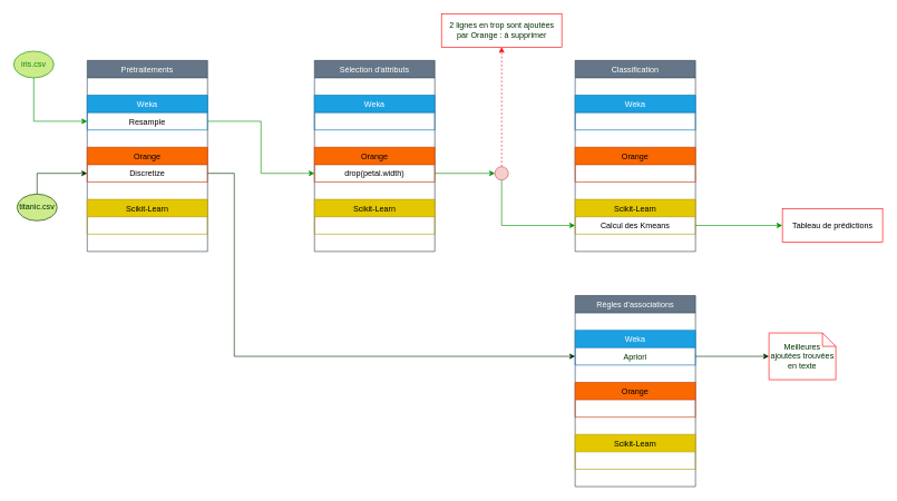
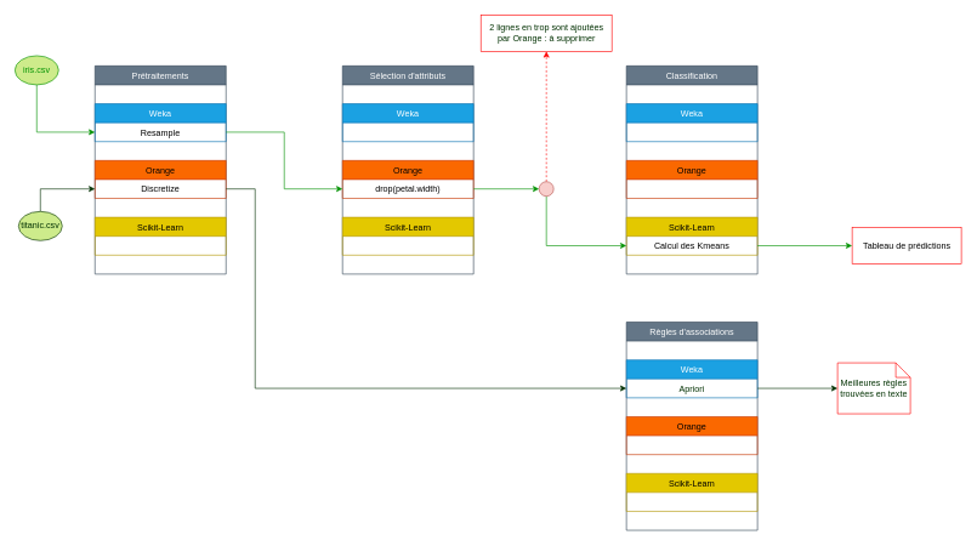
  <mxCell id="0" />
  <mxCell id="1" parent="0" />
  <mxCell id="2" style="edgeStyle=orthogonalEdgeStyle;rounded=0;orthogonalLoop=1;jettySize=auto;html=1;entryX=0;entryY=0.5;entryDx=0;entryDy=0;strokeColor=#009100;" edge="1" parent="1" source="3" target="7"><mxGeometry relative="1" as="geometry" /></mxCell>
  <mxCell id="3" value="iris.csv" style="ellipse;whiteSpace=wrap;html=1;strokeColor=#009100;fillColor=#cdeb8b;fontColor=#009100;" vertex="1" parent="1"><mxGeometry x="20" y="76" width="60" height="40" as="geometry" /></mxCell>
  <mxCell id="4" value="Prétraitements" style="swimlane;fontStyle=0;childLayout=stackLayout;horizontal=1;startSize=26;fillColor=#647687;horizontalStack=0;resizeParent=1;resizeParentMax=0;resizeLast=0;collapsible=1;marginBottom=0;strokeColor=#314354;fontColor=#ffffff;" vertex="1" parent="1"><mxGeometry x="130" y="90" width="180" height="286" as="geometry" /></mxCell>
  <mxCell id="5" value=" " style="text;strokeColor=none;fillColor=none;align=left;verticalAlign=top;spacingLeft=4;spacingRight=4;overflow=hidden;rotatable=0;points=[[0,0.5],[1,0.5]];portConstraint=eastwest;" vertex="1" parent="4"><mxGeometry y="26" width="180" height="26" as="geometry" /></mxCell>
  <mxCell id="6" value="Weka" style="swimlane;fontStyle=0;childLayout=stackLayout;horizontal=1;startSize=26;fillColor=#1ba1e2;horizontalStack=0;resizeParent=1;resizeParentMax=0;resizeLast=0;collapsible=1;marginBottom=0;strokeColor=#006EAF;fontColor=#ffffff;" vertex="1" parent="4"><mxGeometry y="52" width="180" height="52" as="geometry" /></mxCell>
  <mxCell id="7" value="Resample" style="text;strokeColor=none;fillColor=none;align=center;verticalAlign=top;spacingLeft=4;spacingRight=4;overflow=hidden;rotatable=0;points=[[0,0.5],[1,0.5]];portConstraint=eastwest;" vertex="1" parent="6"><mxGeometry y="26" width="180" height="26" as="geometry" /></mxCell>
  <mxCell id="8" value=" " style="text;strokeColor=none;fillColor=none;align=left;verticalAlign=top;spacingLeft=4;spacingRight=4;overflow=hidden;rotatable=0;points=[[0,0.5],[1,0.5]];portConstraint=eastwest;" vertex="1" parent="4"><mxGeometry y="104" width="180" height="26" as="geometry" /></mxCell>
  <mxCell id="9" value="Orange" style="swimlane;fontStyle=0;childLayout=stackLayout;horizontal=1;startSize=26;fillColor=#fa6800;horizontalStack=0;resizeParent=1;resizeParentMax=0;resizeLast=0;collapsible=1;marginBottom=0;strokeColor=#C73500;fontColor=#000000;" vertex="1" parent="4"><mxGeometry y="130" width="180" height="52" as="geometry" /></mxCell>
  <mxCell id="10" value="Discretize" style="text;strokeColor=none;fillColor=none;align=center;verticalAlign=top;spacingLeft=4;spacingRight=4;overflow=hidden;rotatable=0;points=[[0,0.5],[1,0.5]];portConstraint=eastwest;" vertex="1" parent="9"><mxGeometry y="26" width="180" height="26" as="geometry" /></mxCell>
  <mxCell id="11" value=" &#10;" style="text;strokeColor=none;fillColor=none;align=left;verticalAlign=top;spacingLeft=4;spacingRight=4;overflow=hidden;rotatable=0;points=[[0,0.5],[1,0.5]];portConstraint=eastwest;" vertex="1" parent="4"><mxGeometry y="182" width="180" height="26" as="geometry" /></mxCell>
  <mxCell id="12" value="Scikit-Learn" style="swimlane;fontStyle=0;childLayout=stackLayout;horizontal=1;startSize=26;fillColor=#e3c800;horizontalStack=0;resizeParent=1;resizeParentMax=0;resizeLast=0;collapsible=1;marginBottom=0;strokeColor=#B09500;fontColor=#000000;align=center;" vertex="1" parent="4"><mxGeometry y="208" width="180" height="52" as="geometry" /></mxCell>
  <mxCell id="13" value=" &#10;" style="text;strokeColor=none;fillColor=none;align=left;verticalAlign=top;spacingLeft=4;spacingRight=4;overflow=hidden;rotatable=0;points=[[0,0.5],[1,0.5]];portConstraint=eastwest;" vertex="1" parent="4"><mxGeometry y="260" width="180" height="26" as="geometry" /></mxCell>
  <mxCell id="14" value="Sélection d'attributs" style="swimlane;fontStyle=0;childLayout=stackLayout;horizontal=1;startSize=26;fillColor=#647687;horizontalStack=0;resizeParent=1;resizeParentMax=0;resizeLast=0;collapsible=1;marginBottom=0;strokeColor=#314354;fontColor=#ffffff;" vertex="1" parent="1"><mxGeometry x="470" y="90" width="180" height="286" as="geometry" /></mxCell>
  <mxCell id="15" value=" " style="text;strokeColor=none;fillColor=none;align=left;verticalAlign=top;spacingLeft=4;spacingRight=4;overflow=hidden;rotatable=0;points=[[0,0.5],[1,0.5]];portConstraint=eastwest;" vertex="1" parent="14"><mxGeometry y="26" width="180" height="26" as="geometry" /></mxCell>
  <mxCell id="16" value="Weka" style="swimlane;fontStyle=0;childLayout=stackLayout;horizontal=1;startSize=26;fillColor=#1ba1e2;horizontalStack=0;resizeParent=1;resizeParentMax=0;resizeLast=0;collapsible=1;marginBottom=0;strokeColor=#006EAF;fontColor=#ffffff;" vertex="1" parent="14"><mxGeometry y="52" width="180" height="52" as="geometry" /></mxCell>
  <mxCell id="17" value=" " style="text;strokeColor=none;fillColor=none;align=left;verticalAlign=top;spacingLeft=4;spacingRight=4;overflow=hidden;rotatable=0;points=[[0,0.5],[1,0.5]];portConstraint=eastwest;" vertex="1" parent="14"><mxGeometry y="104" width="180" height="26" as="geometry" /></mxCell>
  <mxCell id="18" value="Orange" style="swimlane;fontStyle=0;childLayout=stackLayout;horizontal=1;startSize=26;fillColor=#fa6800;horizontalStack=0;resizeParent=1;resizeParentMax=0;resizeLast=0;collapsible=1;marginBottom=0;strokeColor=#C73500;fontColor=#000000;" vertex="1" parent="14"><mxGeometry y="130" width="180" height="52" as="geometry" /></mxCell>
  <mxCell id="19" value="drop(petal.width)" style="text;strokeColor=none;fillColor=none;align=center;verticalAlign=top;spacingLeft=4;spacingRight=4;overflow=hidden;rotatable=0;points=[[0,0.5],[1,0.5]];portConstraint=eastwest;" vertex="1" parent="18"><mxGeometry y="26" width="180" height="26" as="geometry" /></mxCell>
  <mxCell id="20" value=" &#10;" style="text;strokeColor=none;fillColor=none;align=left;verticalAlign=top;spacingLeft=4;spacingRight=4;overflow=hidden;rotatable=0;points=[[0,0.5],[1,0.5]];portConstraint=eastwest;" vertex="1" parent="14"><mxGeometry y="182" width="180" height="26" as="geometry" /></mxCell>
  <mxCell id="21" value="Scikit-Learn" style="swimlane;fontStyle=0;childLayout=stackLayout;horizontal=1;startSize=26;fillColor=#e3c800;horizontalStack=0;resizeParent=1;resizeParentMax=0;resizeLast=0;collapsible=1;marginBottom=0;strokeColor=#B09500;fontColor=#000000;" vertex="1" parent="14"><mxGeometry y="208" width="180" height="52" as="geometry" /></mxCell>
  <mxCell id="22" value=" &#10;" style="text;strokeColor=none;fillColor=none;align=left;verticalAlign=top;spacingLeft=4;spacingRight=4;overflow=hidden;rotatable=0;points=[[0,0.5],[1,0.5]];portConstraint=eastwest;" vertex="1" parent="14"><mxGeometry y="260" width="180" height="26" as="geometry" /></mxCell>
  <mxCell id="23" value="Classification" style="swimlane;fontStyle=0;childLayout=stackLayout;horizontal=1;startSize=26;fillColor=#647687;horizontalStack=0;resizeParent=1;resizeParentMax=0;resizeLast=0;collapsible=1;marginBottom=0;strokeColor=#314354;fontColor=#ffffff;" vertex="1" parent="1"><mxGeometry x="860" y="90" width="180" height="286" as="geometry" /></mxCell>
  <mxCell id="24" value=" " style="text;strokeColor=none;fillColor=none;align=left;verticalAlign=top;spacingLeft=4;spacingRight=4;overflow=hidden;rotatable=0;points=[[0,0.5],[1,0.5]];portConstraint=eastwest;" vertex="1" parent="23"><mxGeometry y="26" width="180" height="26" as="geometry" /></mxCell>
  <mxCell id="25" value="Weka" style="swimlane;fontStyle=0;childLayout=stackLayout;horizontal=1;startSize=26;fillColor=#1ba1e2;horizontalStack=0;resizeParent=1;resizeParentMax=0;resizeLast=0;collapsible=1;marginBottom=0;strokeColor=#006EAF;fontColor=#ffffff;" vertex="1" parent="23"><mxGeometry y="52" width="180" height="52" as="geometry" /></mxCell>
  <mxCell id="26" value=" " style="text;strokeColor=none;fillColor=none;align=left;verticalAlign=top;spacingLeft=4;spacingRight=4;overflow=hidden;rotatable=0;points=[[0,0.5],[1,0.5]];portConstraint=eastwest;" vertex="1" parent="23"><mxGeometry y="104" width="180" height="26" as="geometry" /></mxCell>
  <mxCell id="27" value="Orange" style="swimlane;fontStyle=0;childLayout=stackLayout;horizontal=1;startSize=26;fillColor=#fa6800;horizontalStack=0;resizeParent=1;resizeParentMax=0;resizeLast=0;collapsible=1;marginBottom=0;strokeColor=#C73500;fontColor=#000000;" vertex="1" parent="23"><mxGeometry y="130" width="180" height="52" as="geometry" /></mxCell>
  <mxCell id="28" value=" &#10;" style="text;strokeColor=none;fillColor=none;align=left;verticalAlign=top;spacingLeft=4;spacingRight=4;overflow=hidden;rotatable=0;points=[[0,0.5],[1,0.5]];portConstraint=eastwest;" vertex="1" parent="23"><mxGeometry y="182" width="180" height="26" as="geometry" /></mxCell>
  <mxCell id="29" value="Scikit-Learn" style="swimlane;fontStyle=0;childLayout=stackLayout;horizontal=1;startSize=26;fillColor=#e3c800;horizontalStack=0;resizeParent=1;resizeParentMax=0;resizeLast=0;collapsible=1;marginBottom=0;strokeColor=#B09500;fontColor=#000000;" vertex="1" parent="23"><mxGeometry y="208" width="180" height="52" as="geometry" /></mxCell>
  <mxCell id="30" value="Calcul des Kmeans" style="text;strokeColor=none;fillColor=none;align=center;verticalAlign=top;spacingLeft=4;spacingRight=4;overflow=hidden;rotatable=0;points=[[0,0.5],[1,0.5]];portConstraint=eastwest;" vertex="1" parent="29"><mxGeometry y="26" width="180" height="26" as="geometry" /></mxCell>
  <mxCell id="31" value=" &#10;" style="text;strokeColor=none;fillColor=none;align=left;verticalAlign=top;spacingLeft=4;spacingRight=4;overflow=hidden;rotatable=0;points=[[0,0.5],[1,0.5]];portConstraint=eastwest;" vertex="1" parent="23"><mxGeometry y="260" width="180" height="26" as="geometry" /></mxCell>
  <mxCell id="32" value="Règles d'associations" style="swimlane;fontStyle=0;childLayout=stackLayout;horizontal=1;startSize=26;fillColor=#647687;horizontalStack=0;resizeParent=1;resizeParentMax=0;resizeLast=0;collapsible=1;marginBottom=0;strokeColor=#314354;fontColor=#ffffff;" vertex="1" parent="1"><mxGeometry x="860" y="442" width="180" height="286" as="geometry" /></mxCell>
  <mxCell id="33" value=" " style="text;strokeColor=none;fillColor=none;align=left;verticalAlign=top;spacingLeft=4;spacingRight=4;overflow=hidden;rotatable=0;points=[[0,0.5],[1,0.5]];portConstraint=eastwest;" vertex="1" parent="32"><mxGeometry y="26" width="180" height="26" as="geometry" /></mxCell>
  <mxCell id="34" value="Weka" style="swimlane;fontStyle=0;childLayout=stackLayout;horizontal=1;startSize=26;fillColor=#1ba1e2;horizontalStack=0;resizeParent=1;resizeParentMax=0;resizeLast=0;collapsible=1;marginBottom=0;strokeColor=#006EAF;fontColor=#ffffff;" vertex="1" parent="32"><mxGeometry y="52" width="180" height="52" as="geometry" /></mxCell>
  <mxCell id="35" value="Apriori" style="text;align=center;fontStyle=0;verticalAlign=middle;spacingLeft=3;spacingRight=3;strokeColor=none;rotatable=0;points=[[0,0.5],[1,0.5]];portConstraint=eastwest;fontColor=#003000;" vertex="1" parent="34"><mxGeometry y="26" width="180" height="26" as="geometry" /></mxCell>
  <mxCell id="36" value=" " style="text;strokeColor=none;fillColor=none;align=left;verticalAlign=top;spacingLeft=4;spacingRight=4;overflow=hidden;rotatable=0;points=[[0,0.5],[1,0.5]];portConstraint=eastwest;" vertex="1" parent="32"><mxGeometry y="104" width="180" height="26" as="geometry" /></mxCell>
  <mxCell id="37" value="Orange" style="swimlane;fontStyle=0;childLayout=stackLayout;horizontal=1;startSize=26;fillColor=#fa6800;horizontalStack=0;resizeParent=1;resizeParentMax=0;resizeLast=0;collapsible=1;marginBottom=0;strokeColor=#C73500;fontColor=#000000;" vertex="1" parent="32"><mxGeometry y="130" width="180" height="52" as="geometry" /></mxCell>
  <mxCell id="38" value=" &#10;" style="text;strokeColor=none;fillColor=none;align=left;verticalAlign=top;spacingLeft=4;spacingRight=4;overflow=hidden;rotatable=0;points=[[0,0.5],[1,0.5]];portConstraint=eastwest;" vertex="1" parent="32"><mxGeometry y="182" width="180" height="26" as="geometry" /></mxCell>
  <mxCell id="39" value="Scikit-Learn" style="swimlane;fontStyle=0;childLayout=stackLayout;horizontal=1;startSize=26;fillColor=#e3c800;horizontalStack=0;resizeParent=1;resizeParentMax=0;resizeLast=0;collapsible=1;marginBottom=0;strokeColor=#B09500;fontColor=#000000;" vertex="1" parent="32"><mxGeometry y="208" width="180" height="52" as="geometry" /></mxCell>
  <mxCell id="40" value=" &#10;" style="text;strokeColor=none;fillColor=none;align=left;verticalAlign=top;spacingLeft=4;spacingRight=4;overflow=hidden;rotatable=0;points=[[0,0.5],[1,0.5]];portConstraint=eastwest;" vertex="1" parent="32"><mxGeometry y="260" width="180" height="26" as="geometry" /></mxCell>
  <mxCell id="41" style="edgeStyle=orthogonalEdgeStyle;rounded=0;orthogonalLoop=1;jettySize=auto;html=1;entryX=0;entryY=0.5;entryDx=0;entryDy=0;strokeColor=#009100;" edge="1" parent="1" source="7" target="19"><mxGeometry relative="1" as="geometry"><mxPoint x="400" y="210" as="sourcePoint" /></mxGeometry></mxCell>
  <mxCell id="42" style="edgeStyle=orthogonalEdgeStyle;rounded=0;orthogonalLoop=1;jettySize=auto;html=1;strokeColor=#009100;exitX=0.5;exitY=1;exitDx=0;exitDy=0;" edge="1" parent="1" source="52" target="30"><mxGeometry relative="1" as="geometry" /></mxCell>
  <mxCell id="43" value="Tableau de prédictions" style="html=1;strokeColor=#FF0000;" vertex="1" parent="1"><mxGeometry x="1170" y="312" width="150" height="50" as="geometry" /></mxCell>
  <mxCell id="44" style="edgeStyle=orthogonalEdgeStyle;rounded=0;orthogonalLoop=1;jettySize=auto;html=1;strokeColor=#009100;" edge="1" parent="1" source="30" target="43"><mxGeometry relative="1" as="geometry" /></mxCell>
  <mxCell id="45" style="edgeStyle=orthogonalEdgeStyle;rounded=0;orthogonalLoop=1;jettySize=auto;html=1;fontColor=#006600;strokeColor=#003000;fillColor=#cdeb8b;" edge="1" parent="1" source="46" target="10"><mxGeometry relative="1" as="geometry" /></mxCell>
  <mxCell id="46" value="&lt;div&gt;&lt;span style=&quot;&quot;&gt;&lt;font&gt;titanic.csv&lt;/font&gt;&lt;/span&gt;&lt;/div&gt;" style="ellipse;whiteSpace=wrap;html=1;strokeColor=#003000;fillColor=#cdeb8b;labelBackgroundColor=none;fontColor=#003000;" vertex="1" parent="1"><mxGeometry x="25" y="290" width="60" height="40" as="geometry" /></mxCell>
  <mxCell id="47" style="edgeStyle=orthogonalEdgeStyle;rounded=0;orthogonalLoop=1;jettySize=auto;html=1;entryX=0;entryY=0.75;entryDx=0;entryDy=0;fontColor=#006600;strokeColor=#003000;" edge="1" parent="1" source="10" target="34"><mxGeometry relative="1" as="geometry"><Array as="points"><mxPoint x="350" y="259" /><mxPoint x="350" y="533" /></Array></mxGeometry></mxCell>
  <mxCell id="48" style="edgeStyle=orthogonalEdgeStyle;rounded=0;orthogonalLoop=1;jettySize=auto;html=1;fontColor=#003000;strokeColor=#003000;entryX=0;entryY=0.5;entryDx=0;entryDy=0;entryPerimeter=0;" edge="1" parent="1" source="35" target="49"><mxGeometry relative="1" as="geometry"><mxPoint x="1130" y="533" as="targetPoint" /></mxGeometry></mxCell>
- <mxCell id="49" value="Meilleures ajoutées trouvées en texte" style="shape=note;size=20;whiteSpace=wrap;html=1;fontColor=#003000;strokeColor=#FF0000;" vertex="1" parent="1"><mxGeometry x="1150" y="498" width="100" height="70" as="geometry" /></mxCell>
+ <mxCell id="49" value="Meilleures règles trouvées en texte" style="shape=note;size=20;whiteSpace=wrap;html=1;fontColor=#003000;strokeColor=#FF0000;" vertex="1" parent="1"><mxGeometry x="1150" y="498" width="100" height="70" as="geometry" /></mxCell>
  <mxCell id="50" value="&lt;div&gt;2 lignes en trop sont ajoutées &lt;br&gt;&lt;/div&gt;&lt;div&gt;par Orange : à supprimer&lt;/div&gt;" style="html=1;fontColor=#003000;strokeColor=#FF0000;" vertex="1" parent="1"><mxGeometry x="660" y="20" width="180" height="50" as="geometry" /></mxCell>
  <mxCell id="51" style="edgeStyle=orthogonalEdgeStyle;rounded=0;orthogonalLoop=1;jettySize=auto;html=1;entryX=0.5;entryY=1;entryDx=0;entryDy=0;fontColor=#003000;strokeColor=#FF0000;dashed=1;" edge="1" parent="1" source="52" target="50"><mxGeometry relative="1" as="geometry" /></mxCell>
  <mxCell id="52" value="" style="ellipse;whiteSpace=wrap;html=1;aspect=fixed;strokeColor=#b85450;fillColor=#f8cecc;" vertex="1" parent="1"><mxGeometry x="740" y="249" width="20" height="20" as="geometry" /></mxCell>
  <mxCell id="53" style="edgeStyle=orthogonalEdgeStyle;rounded=0;orthogonalLoop=1;jettySize=auto;html=1;entryX=0;entryY=0.5;entryDx=0;entryDy=0;fontColor=#003000;strokeColor=#009100;" edge="1" parent="1" source="19" target="52"><mxGeometry relative="1" as="geometry" /></mxCell>
